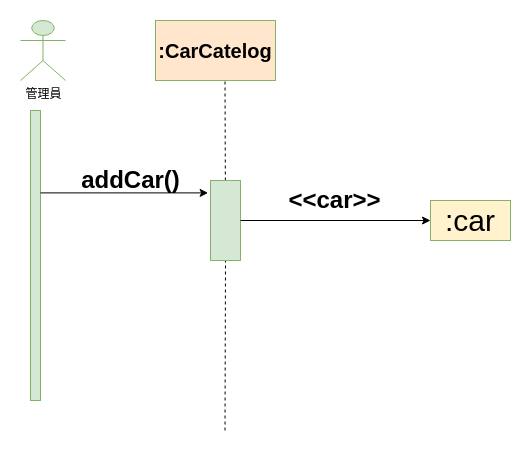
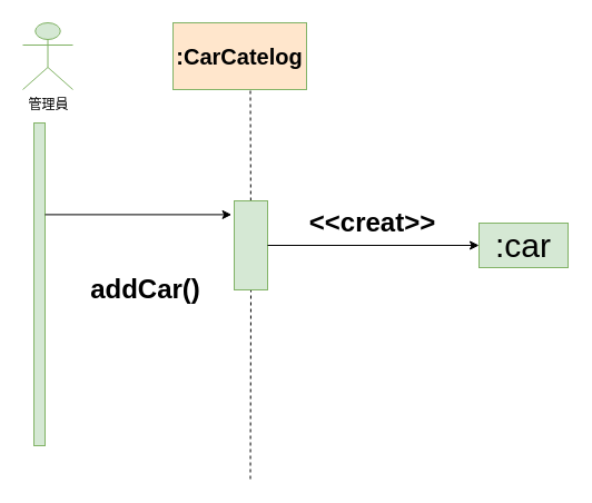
  <mxCell id="0" />
  <mxCell id="1" parent="0" />
- <mxCell id="2" value=":car" style="rounded=0;whiteSpace=wrap;html=1;fillColor=#fff2cc;strokeColor=#82b366;fontSize=30;" parent="1" vertex="1"><mxGeometry x="430" y="200" width="80" height="40" as="geometry" /></mxCell>
+ <mxCell id="2" value=":car" style="rounded=0;whiteSpace=wrap;html=1;fillColor=#d5e8d4;strokeColor=#82b366;fontSize=30;" parent="1" vertex="1"><mxGeometry x="430" y="200" width="80" height="40" as="geometry" /></mxCell>
  <mxCell id="3" value="管理員" style="shape=umlActor;verticalLabelPosition=bottom;verticalAlign=top;html=1;outlineConnect=0;fillColor=#d5e8d4;strokeColor=#82b366;" parent="1" vertex="1"><mxGeometry x="20" y="20" width="45" height="60" as="geometry" /></mxCell>
  <mxCell id="4" value="" style="html=1;points=[[0,0,0,0,5],[0,1,0,0,-5],[1,0,0,0,5],[1,1,0,0,-5]];perimeter=orthogonalPerimeter;outlineConnect=0;targetShapes=umlLifeline;portConstraint=eastwest;newEdgeStyle={&quot;curved&quot;:0,&quot;rounded&quot;:0};fillColor=#d5e8d4;strokeColor=#82b366;" parent="1" vertex="1"><mxGeometry x="30" y="110" width="10" height="290" as="geometry" /></mxCell>
  <mxCell id="5" value=":CarCatelog" style="rounded=0;whiteSpace=wrap;html=1;fillColor=#ffe6cc;strokeColor=#82b366;fontSize=20;fontStyle=1;" parent="1" vertex="1"><mxGeometry x="155" y="20" width="120" height="60" as="geometry" /></mxCell>
  <mxCell id="6" value="" style="endArrow=none;dashed=1;html=1;rounded=0;entryX=0.5;entryY=1;entryDx=0;entryDy=0;" parent="1" source="10" edge="1"><mxGeometry width="50" height="50" relative="1" as="geometry"><mxPoint x="224.5" y="430" as="sourcePoint" /><mxPoint x="224.5" y="80" as="targetPoint" /></mxGeometry></mxCell>
  <mxCell id="7" value="" style="endArrow=classic;html=1;rounded=0;entryX=-0.08;entryY=0.155;entryDx=0;entryDy=0;entryPerimeter=0;" parent="1" source="4" target="10" edge="1"><mxGeometry width="50" height="50" relative="1" as="geometry"><mxPoint x="310" y="250" as="sourcePoint" /><mxPoint x="210" y="200" as="targetPoint" /></mxGeometry></mxCell>
- <mxCell id="8" value="addCar()" style="text;strokeColor=none;fillColor=none;html=1;fontSize=24;fontStyle=1;verticalAlign=middle;align=center;" parent="1" vertex="1"><mxGeometry x="80" y="160" width="100" height="40" as="geometry" /></mxCell>
+ <mxCell id="8" value="addCar()" style="text;strokeColor=none;fillColor=none;html=1;fontSize=24;fontStyle=1;verticalAlign=middle;align=center;" parent="1" vertex="1"><mxGeometry x="80" y="240" width="100" height="40" as="geometry" /></mxCell>
  <mxCell id="9" value="" style="endArrow=none;dashed=1;html=1;rounded=0;entryX=0.5;entryY=1;entryDx=0;entryDy=0;" parent="1" target="10" edge="1"><mxGeometry width="50" height="50" relative="1" as="geometry"><mxPoint x="224.5" y="430" as="sourcePoint" /><mxPoint x="224.5" y="80" as="targetPoint" /></mxGeometry></mxCell>
  <mxCell id="10" value="" style="rounded=0;whiteSpace=wrap;html=1;fillColor=#d5e8d4;strokeColor=#82b366;" parent="1" vertex="1"><mxGeometry x="210" y="180" width="30" height="80" as="geometry" /></mxCell>
  <mxCell id="11" value="" style="endArrow=classic;html=1;rounded=0;exitX=1;exitY=0.5;exitDx=0;exitDy=0;entryX=0;entryY=0.5;entryDx=0;entryDy=0;" parent="1" source="10" target="2" edge="1"><mxGeometry width="50" height="50" relative="1" as="geometry"><mxPoint x="310" y="250" as="sourcePoint" /><mxPoint x="360" y="200" as="targetPoint" /></mxGeometry></mxCell>
- <mxCell id="12" value="&amp;lt;&amp;lt;car&amp;gt;&amp;gt;" style="text;strokeColor=none;fillColor=none;html=1;fontSize=24;fontStyle=1;verticalAlign=middle;align=center;" parent="1" vertex="1"><mxGeometry x="283.5" y="180" width="100" height="40" as="geometry" /></mxCell>
+ <mxCell id="12" value="&amp;lt;&amp;lt;creat&amp;gt;&amp;gt;" style="text;strokeColor=none;fillColor=none;html=1;fontSize=24;fontStyle=1;verticalAlign=middle;align=center;" parent="1" vertex="1"><mxGeometry x="283.5" y="180" width="100" height="40" as="geometry" /></mxCell>
